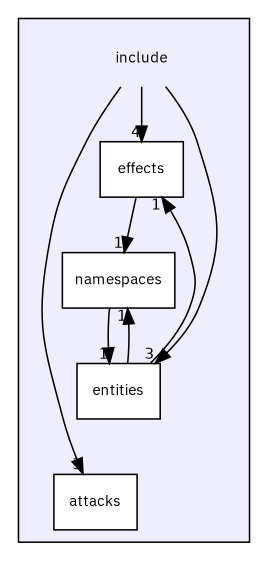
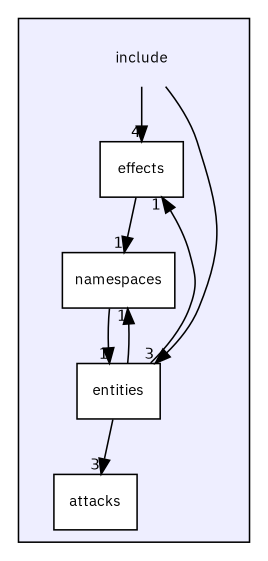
  digraph {
    compound=true
    fontname="IBM Plex Sans"
    node [fontname="IBM Plex Sans" fontsize=10 shape=box fillcolor=white style=filled]
    edge [fontname="IBM Plex Sans" headlabel=1 labeldistance=1.5 labelfontname=Helvetica labelfontsize=10]
    n1 [label=include shape=plaintext fillcolor="" style=""]
    n2 [label=attacks]
    n3 [label=effects]
    n4 [label=entities]
    n5 [label=namespaces]
    subgraph cluster_1 {
      bgcolor="#eeeeff"
      pencolor=black
      n1
      n2
      n3
      n4
      n5
    }
    n1 -> n3 [headlabel=4]
    n1 -> n4 [headlabel=3]
    n3 -> n5
-   n1 -> n2 [headlabel=3]
+   n4 -> n2 [headlabel=3]
    n4 -> n3
    n4 -> n5
    n5 -> n4
  }
